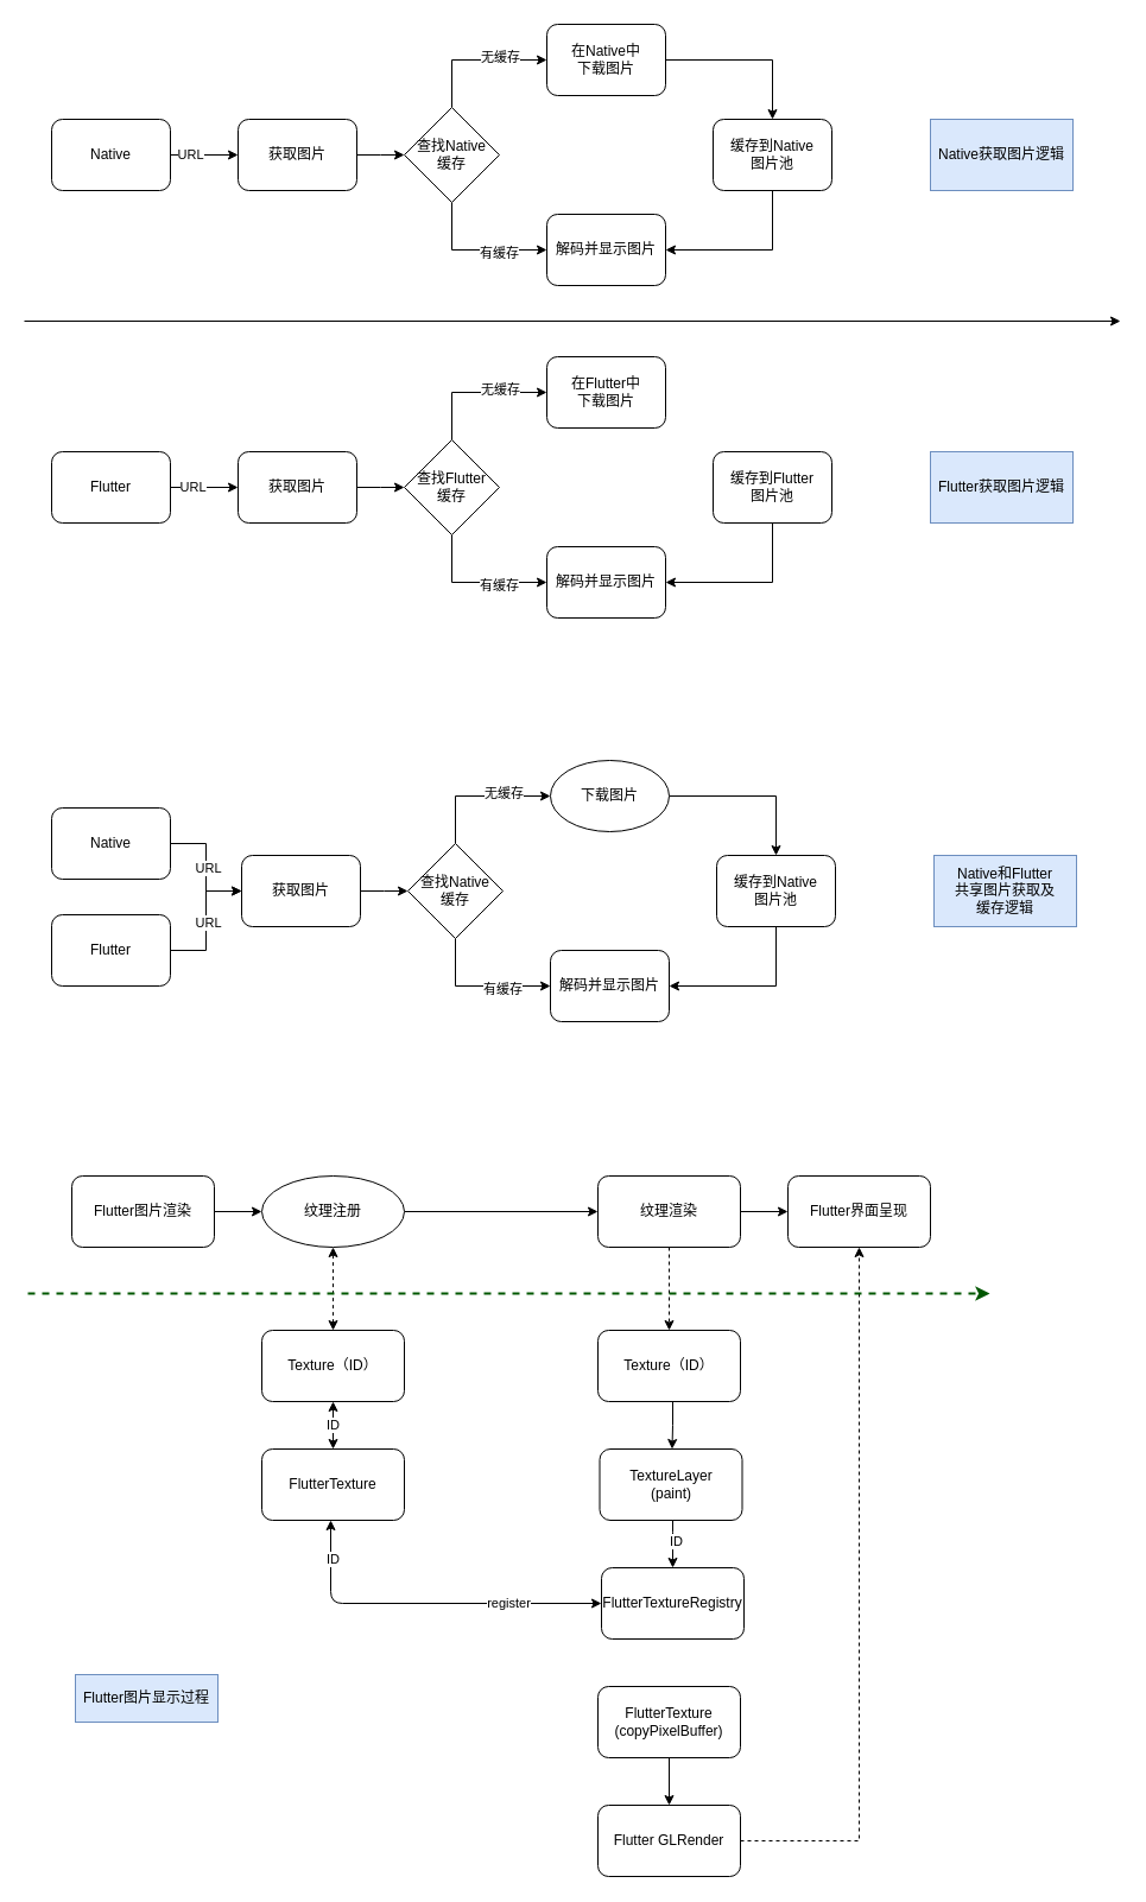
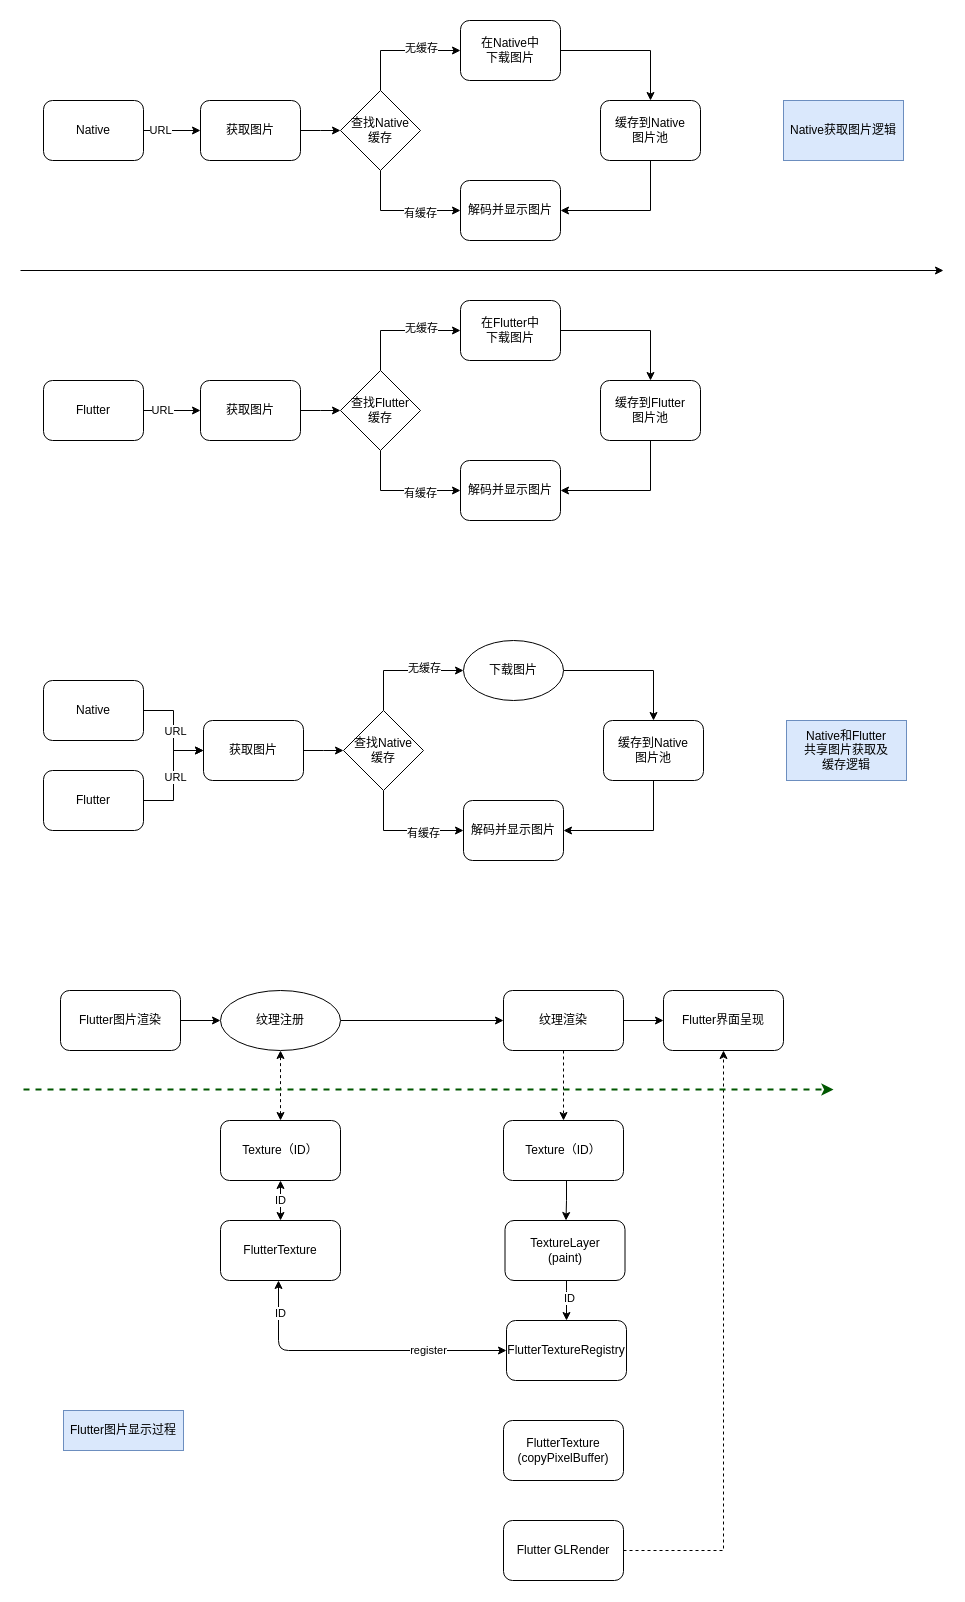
  <mxCell id="0" />
  <mxCell id="1" parent="0" />
  <mxCell id="2" value="" style="edgeStyle=orthogonalEdgeStyle;rounded=0;orthogonalLoop=1;jettySize=auto;html=1;" parent="1" source="4" target="6" edge="1"><mxGeometry relative="1" as="geometry" /></mxCell>
  <mxCell id="3" value="URL" style="edgeLabel;html=1;align=center;verticalAlign=middle;resizable=0;points=[];" vertex="1" connectable="0" parent="2"><mxGeometry x="-0.439" y="1" relative="1" as="geometry"><mxPoint as="offset" /></mxGeometry></mxCell>
  <mxCell id="4" value="Native" style="rounded=1;whiteSpace=wrap;html=1;" parent="1" vertex="1"><mxGeometry x="43" y="100" width="100" height="60" as="geometry" /></mxCell>
  <mxCell id="5" value="" style="edgeStyle=orthogonalEdgeStyle;rounded=0;orthogonalLoop=1;jettySize=auto;html=1;" parent="1" source="6" edge="1"><mxGeometry relative="1" as="geometry"><mxPoint x="340" y="130" as="targetPoint" /></mxGeometry></mxCell>
  <mxCell id="6" value="获取图片" style="rounded=1;whiteSpace=wrap;html=1;" parent="1" vertex="1"><mxGeometry x="200" y="100" width="100" height="60" as="geometry" /></mxCell>
  <mxCell id="7" value="" style="edgeStyle=orthogonalEdgeStyle;rounded=0;orthogonalLoop=1;jettySize=auto;html=1;" parent="1" source="8" target="11" edge="1"><mxGeometry relative="1" as="geometry"><Array as="points"><mxPoint x="650" y="50" /></Array></mxGeometry></mxCell>
  <mxCell id="8" value="在Native中&lt;br&gt;下载图片" style="rounded=1;whiteSpace=wrap;html=1;" parent="1" vertex="1"><mxGeometry x="460" y="20" width="100" height="60" as="geometry" /></mxCell>
  <mxCell id="9" value="解码并显示图片" style="rounded=1;whiteSpace=wrap;html=1;" parent="1" vertex="1"><mxGeometry x="460" y="180" width="100" height="60" as="geometry" /></mxCell>
  <mxCell id="10" style="edgeStyle=orthogonalEdgeStyle;rounded=0;orthogonalLoop=1;jettySize=auto;html=1;entryX=1;entryY=0.5;entryDx=0;entryDy=0;" parent="1" source="11" target="9" edge="1"><mxGeometry relative="1" as="geometry"><Array as="points"><mxPoint x="650" y="210" /></Array></mxGeometry></mxCell>
  <mxCell id="11" value="缓存到Native&lt;br&gt;图片池" style="rounded=1;whiteSpace=wrap;html=1;" parent="1" vertex="1"><mxGeometry x="600" y="100" width="100" height="60" as="geometry" /></mxCell>
  <mxCell id="12" style="edgeStyle=orthogonalEdgeStyle;rounded=0;orthogonalLoop=1;jettySize=auto;html=1;entryX=0;entryY=0.5;entryDx=0;entryDy=0;" parent="1" source="16" target="9" edge="1"><mxGeometry relative="1" as="geometry"><Array as="points"><mxPoint x="380" y="210" /></Array></mxGeometry></mxCell>
  <mxCell id="13" value="有缓存" style="edgeLabel;html=1;align=center;verticalAlign=middle;resizable=0;points=[];" parent="12" vertex="1" connectable="0"><mxGeometry x="0.317" y="-2" relative="1" as="geometry"><mxPoint as="offset" /></mxGeometry></mxCell>
  <mxCell id="14" style="edgeStyle=orthogonalEdgeStyle;rounded=0;orthogonalLoop=1;jettySize=auto;html=1;entryX=0;entryY=0.5;entryDx=0;entryDy=0;" parent="1" source="16" target="8" edge="1"><mxGeometry relative="1" as="geometry"><Array as="points"><mxPoint x="380" y="50" /></Array></mxGeometry></mxCell>
  <mxCell id="15" value="无缓存" style="edgeLabel;html=1;align=center;verticalAlign=middle;resizable=0;points=[];" parent="14" vertex="1" connectable="0"><mxGeometry x="0.333" y="3" relative="1" as="geometry"><mxPoint as="offset" /></mxGeometry></mxCell>
  <mxCell id="16" value="查找Native&lt;br&gt;缓存" style="rhombus;whiteSpace=wrap;html=1;" parent="1" vertex="1"><mxGeometry x="340" y="90" width="80" height="80" as="geometry" /></mxCell>
  <mxCell id="17" value="" style="endArrow=classic;html=1;" parent="1" edge="1"><mxGeometry width="50" height="50" relative="1" as="geometry"><mxPoint x="20" y="270" as="sourcePoint" /><mxPoint x="943" y="270" as="targetPoint" /></mxGeometry></mxCell>
  <mxCell id="18" value="" style="edgeStyle=orthogonalEdgeStyle;rounded=0;orthogonalLoop=1;jettySize=auto;html=1;" parent="1" source="20" target="22" edge="1"><mxGeometry relative="1" as="geometry" /></mxCell>
  <mxCell id="19" value="URL" style="edgeLabel;html=1;align=center;verticalAlign=middle;resizable=0;points=[];" vertex="1" connectable="0" parent="18"><mxGeometry x="-0.368" y="1" relative="1" as="geometry"><mxPoint as="offset" /></mxGeometry></mxCell>
  <mxCell id="20" value="Flutter" style="rounded=1;whiteSpace=wrap;html=1;" parent="1" vertex="1"><mxGeometry x="43" y="380" width="100" height="60" as="geometry" /></mxCell>
  <mxCell id="21" value="" style="edgeStyle=orthogonalEdgeStyle;rounded=0;orthogonalLoop=1;jettySize=auto;html=1;" parent="1" source="22" edge="1"><mxGeometry relative="1" as="geometry"><mxPoint x="340" y="410" as="targetPoint" /></mxGeometry></mxCell>
  <mxCell id="22" value="获取图片" style="rounded=1;whiteSpace=wrap;html=1;" parent="1" vertex="1"><mxGeometry x="200" y="380" width="100" height="60" as="geometry" /></mxCell>
+ <mxCell id="23" value="" style="edgeStyle=orthogonalEdgeStyle;rounded=0;orthogonalLoop=1;jettySize=auto;html=1;" parent="1" source="24" target="27" edge="1"><mxGeometry relative="1" as="geometry"><Array as="points"><mxPoint x="650" y="330" /></Array></mxGeometry></mxCell>
  <mxCell id="24" value="在Flutter中&lt;br&gt;下载图片" style="rounded=1;whiteSpace=wrap;html=1;" parent="1" vertex="1"><mxGeometry x="460" y="300" width="100" height="60" as="geometry" /></mxCell>
  <mxCell id="25" value="解码并显示图片" style="rounded=1;whiteSpace=wrap;html=1;" parent="1" vertex="1"><mxGeometry x="460" y="460" width="100" height="60" as="geometry" /></mxCell>
  <mxCell id="26" style="edgeStyle=orthogonalEdgeStyle;rounded=0;orthogonalLoop=1;jettySize=auto;html=1;entryX=1;entryY=0.5;entryDx=0;entryDy=0;" parent="1" source="27" target="25" edge="1"><mxGeometry relative="1" as="geometry"><Array as="points"><mxPoint x="650" y="490" /></Array></mxGeometry></mxCell>
  <mxCell id="27" value="缓存到Flutter&lt;br&gt;图片池" style="rounded=1;whiteSpace=wrap;html=1;" parent="1" vertex="1"><mxGeometry x="600" y="380" width="100" height="60" as="geometry" /></mxCell>
  <mxCell id="28" style="edgeStyle=orthogonalEdgeStyle;rounded=0;orthogonalLoop=1;jettySize=auto;html=1;entryX=0;entryY=0.5;entryDx=0;entryDy=0;" parent="1" source="32" target="25" edge="1"><mxGeometry relative="1" as="geometry"><Array as="points"><mxPoint x="380" y="490" /></Array></mxGeometry></mxCell>
  <mxCell id="29" value="有缓存" style="edgeLabel;html=1;align=center;verticalAlign=middle;resizable=0;points=[];" parent="28" vertex="1" connectable="0"><mxGeometry x="0.317" y="-2" relative="1" as="geometry"><mxPoint as="offset" /></mxGeometry></mxCell>
  <mxCell id="30" style="edgeStyle=orthogonalEdgeStyle;rounded=0;orthogonalLoop=1;jettySize=auto;html=1;entryX=0;entryY=0.5;entryDx=0;entryDy=0;" parent="1" source="32" target="24" edge="1"><mxGeometry relative="1" as="geometry"><Array as="points"><mxPoint x="380" y="330" /></Array></mxGeometry></mxCell>
  <mxCell id="31" value="无缓存" style="edgeLabel;html=1;align=center;verticalAlign=middle;resizable=0;points=[];" parent="30" vertex="1" connectable="0"><mxGeometry x="0.333" y="3" relative="1" as="geometry"><mxPoint as="offset" /></mxGeometry></mxCell>
  <mxCell id="32" value="查找Flutter&lt;br&gt;缓存" style="rhombus;whiteSpace=wrap;html=1;" parent="1" vertex="1"><mxGeometry x="340" y="370" width="80" height="80" as="geometry" /></mxCell>
  <mxCell id="33" value="Native获取图片逻辑&lt;br&gt;" style="rounded=0;whiteSpace=wrap;html=1;fillColor=#dae8fc;strokeColor=#6c8ebf;" parent="1" vertex="1"><mxGeometry x="783" y="100" width="120" height="60" as="geometry" /></mxCell>
- <mxCell id="34" value="Flutter获取图片逻辑" style="rounded=0;whiteSpace=wrap;html=1;fillColor=#dae8fc;strokeColor=#6c8ebf;" parent="1" vertex="1"><mxGeometry x="783" y="380" width="120" height="60" as="geometry" /></mxCell>
  <mxCell id="35" value="" style="edgeStyle=orthogonalEdgeStyle;rounded=0;orthogonalLoop=1;jettySize=auto;html=1;" parent="1" source="37" target="39" edge="1"><mxGeometry relative="1" as="geometry" /></mxCell>
  <mxCell id="36" value="URL" style="edgeLabel;html=1;align=center;verticalAlign=middle;resizable=0;points=[];" vertex="1" connectable="0" parent="35"><mxGeometry y="1" relative="1" as="geometry"><mxPoint as="offset" /></mxGeometry></mxCell>
  <mxCell id="37" value="Native" style="rounded=1;whiteSpace=wrap;html=1;" parent="1" vertex="1"><mxGeometry x="43" y="680" width="100" height="60" as="geometry" /></mxCell>
  <mxCell id="38" value="" style="edgeStyle=orthogonalEdgeStyle;rounded=0;orthogonalLoop=1;jettySize=auto;html=1;" parent="1" source="39" edge="1"><mxGeometry relative="1" as="geometry"><mxPoint x="343" y="750" as="targetPoint" /></mxGeometry></mxCell>
  <mxCell id="39" value="获取图片" style="rounded=1;whiteSpace=wrap;html=1;" parent="1" vertex="1"><mxGeometry x="203" y="720" width="100" height="60" as="geometry" /></mxCell>
  <mxCell id="40" value="" style="edgeStyle=orthogonalEdgeStyle;rounded=0;orthogonalLoop=1;jettySize=auto;html=1;" parent="1" source="41" target="44" edge="1"><mxGeometry relative="1" as="geometry"><Array as="points"><mxPoint x="653" y="670" /></Array></mxGeometry></mxCell>
  <mxCell id="41" value="下载图片" style="ellipse;whiteSpace=wrap;html=1;" parent="1" vertex="1"><mxGeometry x="463" y="640" width="100" height="60" as="geometry" /></mxCell>
  <mxCell id="42" value="解码并显示图片" style="rounded=1;whiteSpace=wrap;html=1;" parent="1" vertex="1"><mxGeometry x="463" y="800" width="100" height="60" as="geometry" /></mxCell>
  <mxCell id="43" style="edgeStyle=orthogonalEdgeStyle;rounded=0;orthogonalLoop=1;jettySize=auto;html=1;entryX=1;entryY=0.5;entryDx=0;entryDy=0;" parent="1" source="44" target="42" edge="1"><mxGeometry relative="1" as="geometry"><Array as="points"><mxPoint x="653" y="830" /></Array></mxGeometry></mxCell>
  <mxCell id="44" value="缓存到Native&lt;br&gt;图片池" style="rounded=1;whiteSpace=wrap;html=1;" parent="1" vertex="1"><mxGeometry x="603" y="720" width="100" height="60" as="geometry" /></mxCell>
  <mxCell id="45" style="edgeStyle=orthogonalEdgeStyle;rounded=0;orthogonalLoop=1;jettySize=auto;html=1;entryX=0;entryY=0.5;entryDx=0;entryDy=0;" parent="1" source="49" target="42" edge="1"><mxGeometry relative="1" as="geometry"><Array as="points"><mxPoint x="383" y="830" /></Array></mxGeometry></mxCell>
  <mxCell id="46" value="有缓存" style="edgeLabel;html=1;align=center;verticalAlign=middle;resizable=0;points=[];" parent="45" vertex="1" connectable="0"><mxGeometry x="0.317" y="-2" relative="1" as="geometry"><mxPoint as="offset" /></mxGeometry></mxCell>
  <mxCell id="47" style="edgeStyle=orthogonalEdgeStyle;rounded=0;orthogonalLoop=1;jettySize=auto;html=1;entryX=0;entryY=0.5;entryDx=0;entryDy=0;" parent="1" source="49" target="41" edge="1"><mxGeometry relative="1" as="geometry"><Array as="points"><mxPoint x="383" y="670" /></Array></mxGeometry></mxCell>
  <mxCell id="48" value="无缓存" style="edgeLabel;html=1;align=center;verticalAlign=middle;resizable=0;points=[];" parent="47" vertex="1" connectable="0"><mxGeometry x="0.333" y="3" relative="1" as="geometry"><mxPoint as="offset" /></mxGeometry></mxCell>
  <mxCell id="49" value="查找Native&lt;br&gt;缓存" style="rhombus;whiteSpace=wrap;html=1;" parent="1" vertex="1"><mxGeometry x="343" y="710" width="80" height="80" as="geometry" /></mxCell>
  <mxCell id="50" value="Native和Flutter&lt;br&gt;共享图片获取及&lt;br&gt;缓存逻辑" style="rounded=0;whiteSpace=wrap;html=1;fillColor=#dae8fc;strokeColor=#6c8ebf;" parent="1" vertex="1"><mxGeometry x="786" y="720" width="120" height="60" as="geometry" /></mxCell>
  <mxCell id="51" value="" style="edgeStyle=orthogonalEdgeStyle;rounded=0;orthogonalLoop=1;jettySize=auto;html=1;" parent="1" source="53" target="39" edge="1"><mxGeometry relative="1" as="geometry" /></mxCell>
  <mxCell id="52" value="URL" style="edgeLabel;html=1;align=center;verticalAlign=middle;resizable=0;points=[];" vertex="1" connectable="0" parent="51"><mxGeometry x="-0.018" y="-1" relative="1" as="geometry"><mxPoint as="offset" /></mxGeometry></mxCell>
  <mxCell id="53" value="Flutter" style="rounded=1;whiteSpace=wrap;html=1;" parent="1" vertex="1"><mxGeometry x="43" y="770" width="100" height="60" as="geometry" /></mxCell>
  <mxCell id="54" value="" style="edgeStyle=orthogonalEdgeStyle;rounded=0;orthogonalLoop=1;jettySize=auto;html=1;" parent="1" source="55" target="57" edge="1"><mxGeometry relative="1" as="geometry" /></mxCell>
  <mxCell id="55" value="Flutter图片渲染" style="rounded=1;whiteSpace=wrap;html=1;" parent="1" vertex="1"><mxGeometry x="60" y="990" width="120" height="60" as="geometry" /></mxCell>
  <mxCell id="56" style="edgeStyle=orthogonalEdgeStyle;rounded=0;orthogonalLoop=1;jettySize=auto;html=1;entryX=0;entryY=0.5;entryDx=0;entryDy=0;" parent="1" source="57" target="60" edge="1"><mxGeometry relative="1" as="geometry" /></mxCell>
  <mxCell id="57" value="纹理注册" style="ellipse;whiteSpace=wrap;html=1;" parent="1" vertex="1"><mxGeometry x="220" y="990" width="120" height="60" as="geometry" /></mxCell>
  <mxCell id="58" value="" style="edgeStyle=orthogonalEdgeStyle;rounded=0;orthogonalLoop=1;jettySize=auto;html=1;" parent="1" source="60" target="61" edge="1"><mxGeometry relative="1" as="geometry" /></mxCell>
  <mxCell id="59" value="" style="edgeStyle=orthogonalEdgeStyle;rounded=0;orthogonalLoop=1;jettySize=auto;html=1;dashed=1;" parent="1" source="60" target="66" edge="1"><mxGeometry relative="1" as="geometry" /></mxCell>
  <mxCell id="60" value="纹理渲染" style="rounded=1;whiteSpace=wrap;html=1;" parent="1" vertex="1"><mxGeometry x="503" y="990" width="120" height="60" as="geometry" /></mxCell>
  <mxCell id="61" value="Flutter界面呈现" style="rounded=1;whiteSpace=wrap;html=1;" parent="1" vertex="1"><mxGeometry x="663" y="990" width="120" height="60" as="geometry" /></mxCell>
  <mxCell id="62" value="Texture（ID）" style="rounded=1;whiteSpace=wrap;html=1;" parent="1" vertex="1"><mxGeometry x="220" y="1120" width="120" height="60" as="geometry" /></mxCell>
  <mxCell id="63" value="FlutterTexture" style="rounded=1;whiteSpace=wrap;html=1;" parent="1" vertex="1"><mxGeometry x="220" y="1220" width="120" height="60" as="geometry" /></mxCell>
  <mxCell id="64" value="FlutterTextureRegistry" style="rounded=1;whiteSpace=wrap;html=1;" parent="1" vertex="1"><mxGeometry x="506" y="1320" width="120" height="60" as="geometry" /></mxCell>
  <mxCell id="65" value="" style="edgeStyle=orthogonalEdgeStyle;rounded=0;orthogonalLoop=1;jettySize=auto;html=1;" parent="1" edge="1"><mxGeometry relative="1" as="geometry"><mxPoint x="564" y="1180" as="sourcePoint" /><mxPoint x="565.5" y="1220" as="targetPoint" /><Array as="points"><mxPoint x="566" y="1180" /><mxPoint x="566" y="1200" /></Array></mxGeometry></mxCell>
  <mxCell id="66" value="Texture（ID）" style="rounded=1;whiteSpace=wrap;html=1;" parent="1" vertex="1"><mxGeometry x="503" y="1120" width="120" height="60" as="geometry" /></mxCell>
- <mxCell id="67" value="" style="edgeStyle=orthogonalEdgeStyle;rounded=0;orthogonalLoop=1;jettySize=auto;html=1;" parent="1" source="68" target="70" edge="1"><mxGeometry relative="1" as="geometry" /></mxCell>
  <mxCell id="68" value="FlutterTexture&lt;br&gt;(copyPixelBuffer)" style="rounded=1;whiteSpace=wrap;html=1;" parent="1" vertex="1"><mxGeometry x="503" y="1420" width="120" height="60" as="geometry" /></mxCell>
  <mxCell id="69" style="edgeStyle=orthogonalEdgeStyle;rounded=0;orthogonalLoop=1;jettySize=auto;html=1;entryX=0.5;entryY=1;entryDx=0;entryDy=0;dashed=1;" parent="1" source="70" target="61" edge="1"><mxGeometry relative="1" as="geometry" /></mxCell>
  <mxCell id="70" value="Flutter GLRender" style="rounded=1;whiteSpace=wrap;html=1;" parent="1" vertex="1"><mxGeometry x="503" y="1520" width="120" height="60" as="geometry" /></mxCell>
  <mxCell id="71" value="" style="edgeStyle=orthogonalEdgeStyle;rounded=0;orthogonalLoop=1;jettySize=auto;html=1;" parent="1" source="73" target="64" edge="1"><mxGeometry relative="1" as="geometry"><Array as="points"><mxPoint x="566" y="1290" /><mxPoint x="566" y="1290" /></Array></mxGeometry></mxCell>
  <mxCell id="72" value="ID" style="edgeLabel;html=1;align=center;verticalAlign=middle;resizable=0;points=[];" parent="71" vertex="1" connectable="0"><mxGeometry x="-0.15" y="2" relative="1" as="geometry"><mxPoint as="offset" /></mxGeometry></mxCell>
  <mxCell id="73" value="TextureLayer&lt;br&gt;(paint)" style="rounded=1;whiteSpace=wrap;html=1;" parent="1" vertex="1"><mxGeometry x="504.5" y="1220" width="120" height="60" as="geometry" /></mxCell>
  <mxCell id="74" value="" style="endArrow=classic;startArrow=classic;html=1;exitX=0;exitY=0.5;exitDx=0;exitDy=0;" parent="1" source="64" edge="1"><mxGeometry width="50" height="50" relative="1" as="geometry"><mxPoint x="228" y="1330" as="sourcePoint" /><mxPoint x="278" y="1280" as="targetPoint" /><Array as="points"><mxPoint x="278" y="1350" /></Array></mxGeometry></mxCell>
  <mxCell id="75" value="ID" style="edgeLabel;html=1;align=center;verticalAlign=middle;resizable=0;points=[];" parent="74" vertex="1" connectable="0"><mxGeometry x="0.785" y="-1" relative="1" as="geometry"><mxPoint as="offset" /></mxGeometry></mxCell>
  <mxCell id="76" value="register" style="edgeLabel;html=1;align=center;verticalAlign=middle;resizable=0;points=[];" parent="74" vertex="1" connectable="0"><mxGeometry x="-0.47" y="-1" relative="1" as="geometry"><mxPoint as="offset" /></mxGeometry></mxCell>
  <mxCell id="77" value="ID" style="endArrow=classic;startArrow=classic;html=1;exitX=0.5;exitY=0;exitDx=0;exitDy=0;entryX=0.5;entryY=1;entryDx=0;entryDy=0;" parent="1" source="63" target="62" edge="1"><mxGeometry width="50" height="50" relative="1" as="geometry"><mxPoint x="433" y="1370" as="sourcePoint" /><mxPoint x="283" y="1190" as="targetPoint" /></mxGeometry></mxCell>
  <mxCell id="78" value="" style="endArrow=classic;startArrow=classic;html=1;dashed=1;entryX=0.5;entryY=1;entryDx=0;entryDy=0;" parent="1" source="62" target="57" edge="1"><mxGeometry width="50" height="50" relative="1" as="geometry"><mxPoint x="433" y="1380" as="sourcePoint" /><mxPoint x="483" y="1330" as="targetPoint" /></mxGeometry></mxCell>
  <mxCell id="79" value="" style="endArrow=classic;html=1;dashed=1;fillColor=#008a00;strokeColor=#005700;strokeWidth=2;" parent="1" edge="1"><mxGeometry width="50" height="50" relative="1" as="geometry"><mxPoint y="1089" as="sourcePoint" x="23" /><mxPoint x="833" y="1089" as="targetPoint" /></mxGeometry></mxCell>
  <mxCell id="80" value="Flutter图片显示过程" style="rounded=0;whiteSpace=wrap;html=1;fillColor=#dae8fc;strokeColor=#6c8ebf;" parent="1" vertex="1"><mxGeometry x="63" y="1410" width="120" height="40" as="geometry" /></mxCell>
